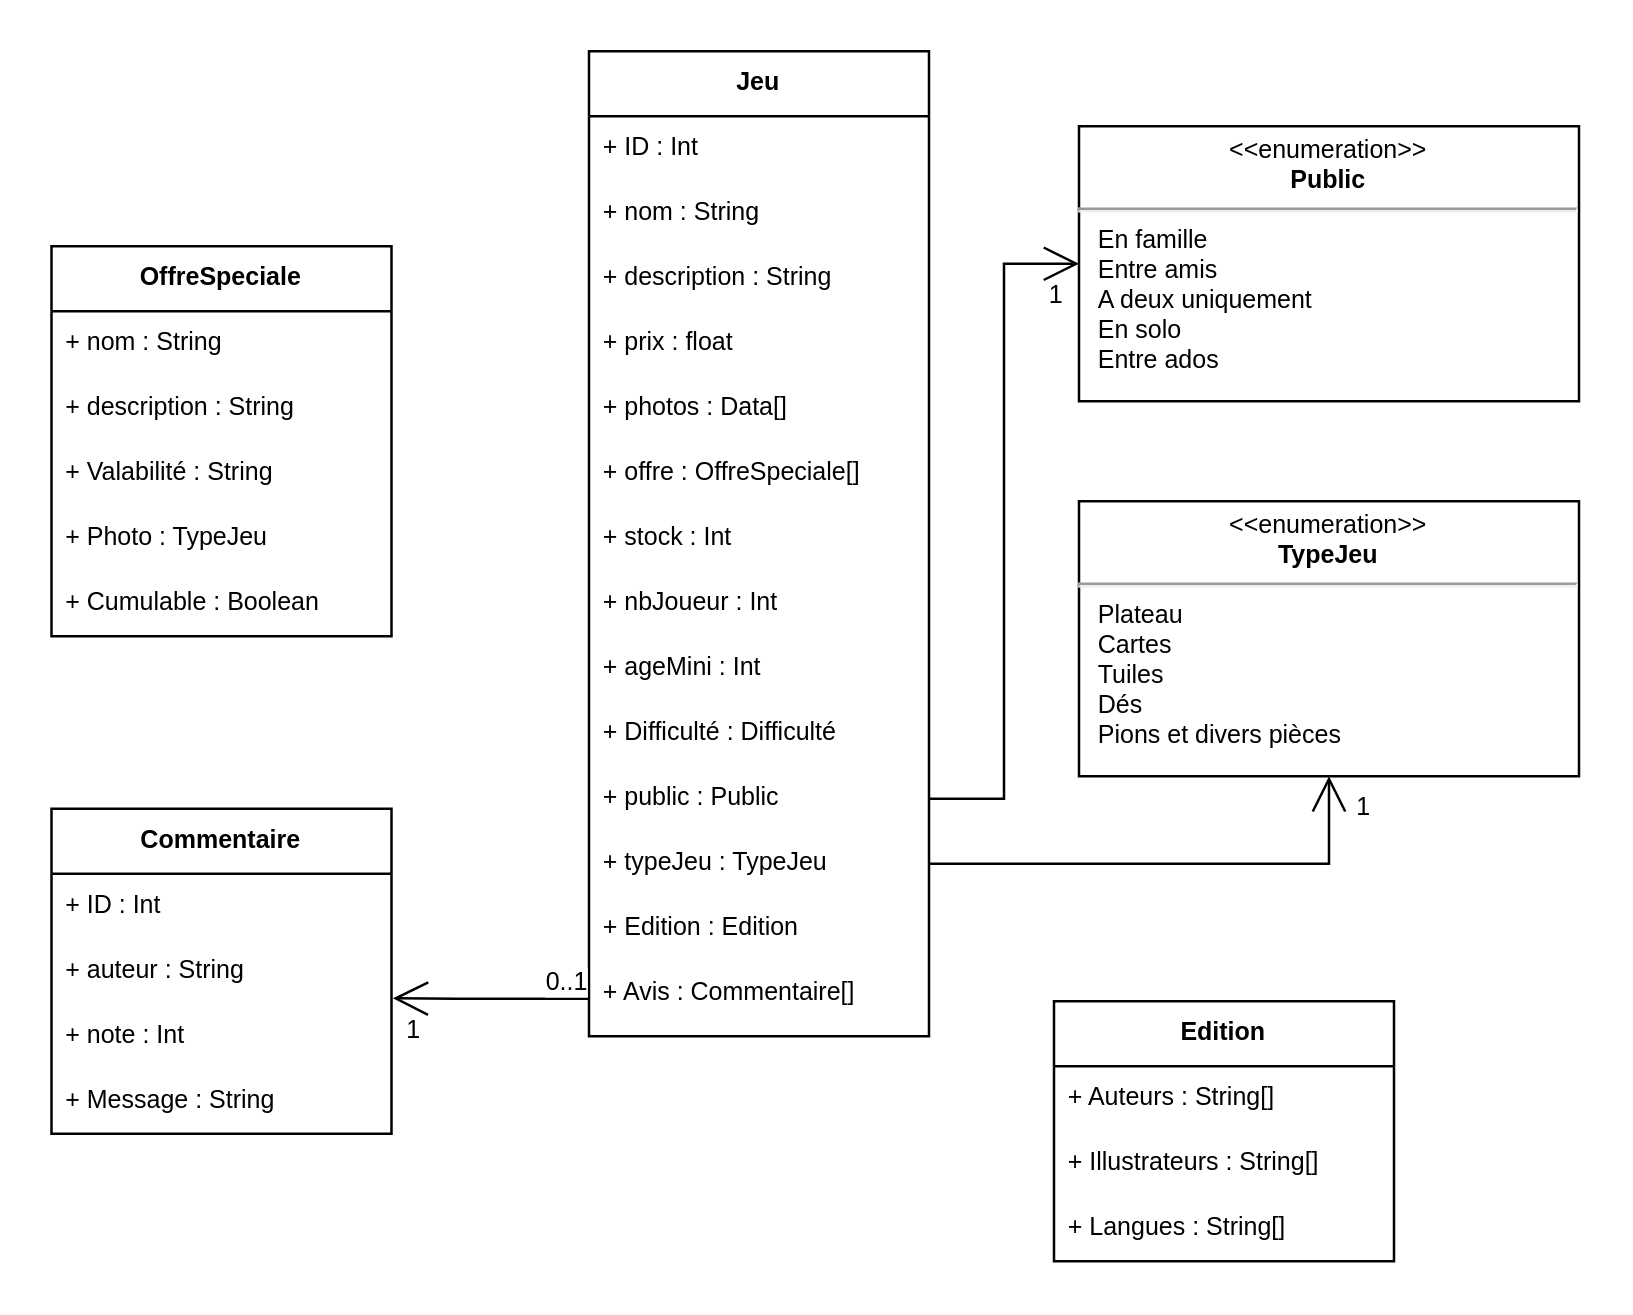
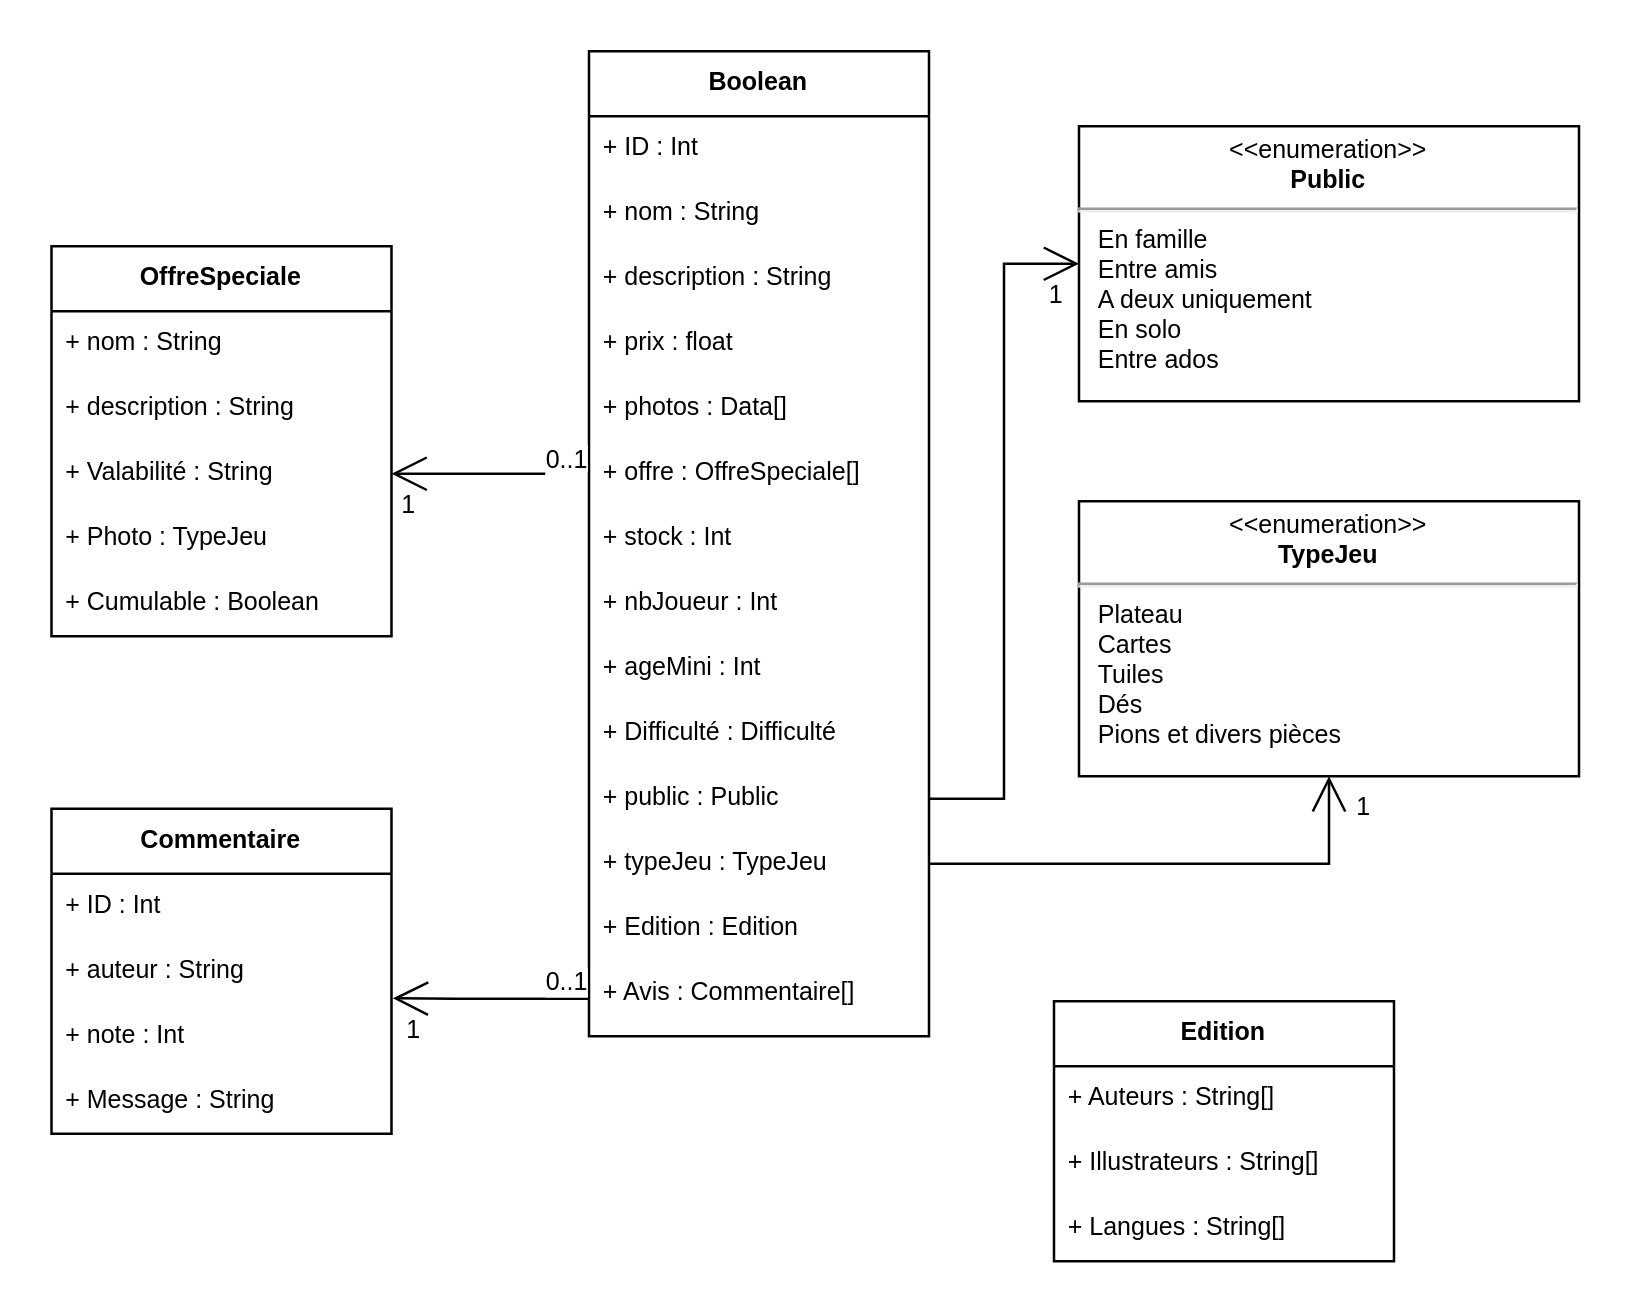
  <mxCell id="0" />
  <mxCell id="1" parent="0" />
- <mxCell id="2" value="Jeu" style="swimlane;fontStyle=1;align=center;verticalAlign=top;childLayout=stackLayout;horizontal=1;startSize=26;horizontalStack=0;resizeParent=1;resizeLast=0;collapsible=1;marginBottom=0;rounded=0;shadow=0;strokeWidth=1;fontSize=10;" parent="1" vertex="1"><mxGeometry x="235" y="20" width="136" height="394" as="geometry"><mxRectangle x="230" y="140" width="160" height="26" as="alternateBounds" /></mxGeometry></mxCell>
+ <mxCell id="2" value="Boolean" style="swimlane;fontStyle=1;align=center;verticalAlign=top;childLayout=stackLayout;horizontal=1;startSize=26;horizontalStack=0;resizeParent=1;resizeLast=0;collapsible=1;marginBottom=0;rounded=0;shadow=0;strokeWidth=1;fontSize=10;" parent="1" vertex="1"><mxGeometry x="235" y="20" width="136" height="394" as="geometry"><mxRectangle x="230" y="140" width="160" height="26" as="alternateBounds" /></mxGeometry></mxCell>
  <mxCell id="3" value="+ ID : Int " style="text;align=left;verticalAlign=top;spacingLeft=4;spacingRight=4;overflow=hidden;rotatable=0;points=[[0,0.5],[1,0.5]];portConstraint=eastwest;fontSize=10;" vertex="1" parent="2"><mxGeometry y="26" width="136" height="26" as="geometry" /></mxCell>
  <mxCell id="4" value="+ nom : String " style="text;align=left;verticalAlign=top;spacingLeft=4;spacingRight=4;overflow=hidden;rotatable=0;points=[[0,0.5],[1,0.5]];portConstraint=eastwest;fontSize=10;" parent="2" vertex="1"><mxGeometry y="52" width="136" height="26" as="geometry" /></mxCell>
  <mxCell id="5" value="+ description : String" style="text;align=left;verticalAlign=top;spacingLeft=4;spacingRight=4;overflow=hidden;rotatable=0;points=[[0,0.5],[1,0.5]];portConstraint=eastwest;rounded=0;shadow=0;html=0;fontSize=10;" parent="2" vertex="1"><mxGeometry y="78" width="136" height="26" as="geometry" /></mxCell>
  <mxCell id="6" value="+ prix : float" style="text;align=left;verticalAlign=top;spacingLeft=4;spacingRight=4;overflow=hidden;rotatable=0;points=[[0,0.5],[1,0.5]];portConstraint=eastwest;rounded=0;shadow=0;html=0;fontSize=10;" vertex="1" parent="2"><mxGeometry y="104" width="136" height="26" as="geometry" /></mxCell>
  <mxCell id="7" value="+ photos : Data[]" style="text;align=left;verticalAlign=top;spacingLeft=4;spacingRight=4;overflow=hidden;rotatable=0;points=[[0,0.5],[1,0.5]];portConstraint=eastwest;rounded=0;shadow=0;html=0;fontSize=10;" vertex="1" parent="2"><mxGeometry y="130" width="136" height="26" as="geometry" /></mxCell>
  <mxCell id="8" value="+ offre : OffreSpeciale[]" style="text;align=left;verticalAlign=top;spacingLeft=4;spacingRight=4;overflow=hidden;rotatable=0;points=[[0,0.5],[1,0.5]];portConstraint=eastwest;rounded=0;shadow=0;html=0;fontSize=10;" vertex="1" parent="2"><mxGeometry y="156" width="136" height="26" as="geometry" /></mxCell>
  <mxCell id="9" value="+ stock : Int " style="text;align=left;verticalAlign=top;spacingLeft=4;spacingRight=4;overflow=hidden;rotatable=0;points=[[0,0.5],[1,0.5]];portConstraint=eastwest;fontSize=10;" vertex="1" parent="2"><mxGeometry y="182" width="136" height="26" as="geometry" /></mxCell>
  <mxCell id="10" value="+ nbJoueur : Int" style="text;align=left;verticalAlign=top;spacingLeft=4;spacingRight=4;overflow=hidden;rotatable=0;points=[[0,0.5],[1,0.5]];portConstraint=eastwest;rounded=0;shadow=0;html=0;fontSize=10;" vertex="1" parent="2"><mxGeometry y="208" width="136" height="26" as="geometry" /></mxCell>
  <mxCell id="11" value="+ ageMini : Int" style="text;align=left;verticalAlign=top;spacingLeft=4;spacingRight=4;overflow=hidden;rotatable=0;points=[[0,0.5],[1,0.5]];portConstraint=eastwest;rounded=0;shadow=0;html=0;fontSize=10;" vertex="1" parent="2"><mxGeometry y="234" width="136" height="26" as="geometry" /></mxCell>
  <mxCell id="12" value="+ Difficulté : Difficulté" style="text;align=left;verticalAlign=top;spacingLeft=4;spacingRight=4;overflow=hidden;rotatable=0;points=[[0,0.5],[1,0.5]];portConstraint=eastwest;rounded=0;shadow=0;html=0;fontSize=10;" vertex="1" parent="2"><mxGeometry y="260" width="136" height="26" as="geometry" /></mxCell>
  <mxCell id="13" value="+ public : Public" style="text;align=left;verticalAlign=top;spacingLeft=4;spacingRight=4;overflow=hidden;rotatable=0;points=[[0,0.5],[1,0.5]];portConstraint=eastwest;rounded=0;shadow=0;html=0;fontSize=10;" vertex="1" parent="2"><mxGeometry y="286" width="136" height="26" as="geometry" /></mxCell>
  <mxCell id="14" value="+ typeJeu : TypeJeu" style="text;align=left;verticalAlign=top;spacingLeft=4;spacingRight=4;overflow=hidden;rotatable=0;points=[[0,0.5],[1,0.5]];portConstraint=eastwest;rounded=0;shadow=0;html=0;fontSize=10;" vertex="1" parent="2"><mxGeometry y="312" width="136" height="26" as="geometry" /></mxCell>
  <mxCell id="15" value="+ Edition : Edition" style="text;align=left;verticalAlign=top;spacingLeft=4;spacingRight=4;overflow=hidden;rotatable=0;points=[[0,0.5],[1,0.5]];portConstraint=eastwest;rounded=0;shadow=0;html=0;fontSize=10;" vertex="1" parent="2"><mxGeometry y="338" width="136" height="26" as="geometry" /></mxCell>
  <mxCell id="16" value="+ Avis : Commentaire[]" style="text;align=left;verticalAlign=top;spacingLeft=4;spacingRight=4;overflow=hidden;rotatable=0;points=[[0,0.5],[1,0.5]];portConstraint=eastwest;rounded=0;shadow=0;html=0;fontSize=10;" vertex="1" parent="2"><mxGeometry y="364" width="136" height="30" as="geometry" /></mxCell>
  <mxCell id="17" value="&lt;p style=&quot;margin: 0px ; margin-top: 4px ; text-align: center&quot;&gt;&amp;lt;&amp;lt;enumeration&amp;gt;&amp;gt;&lt;br&gt;&lt;b&gt;TypeJeu&lt;/b&gt;&lt;br&gt;&lt;/p&gt;&lt;hr&gt;&lt;p style=&quot;margin: 0px ; margin-left: 8px ; text-align: left&quot;&gt;Plateau&lt;/p&gt;&lt;p style=&quot;margin: 0px ; margin-left: 8px ; text-align: left&quot;&gt;Cartes&lt;/p&gt;&lt;p style=&quot;margin: 0px ; margin-left: 8px ; text-align: left&quot;&gt;Tuiles&lt;/p&gt;&lt;p style=&quot;margin: 0px ; margin-left: 8px ; text-align: left&quot;&gt;Dés&lt;/p&gt;&lt;p style=&quot;margin: 0px ; margin-left: 8px ; text-align: left&quot;&gt;Pions et divers pièces&lt;br&gt;&lt;/p&gt;" style="shape=rect;html=1;overflow=fill;whiteSpace=wrap;fontSize=10;" vertex="1" parent="1"><mxGeometry x="431" y="200" width="200" height="110" as="geometry" /></mxCell>
  <mxCell id="18" value="&lt;p style=&quot;margin: 0px ; margin-top: 4px ; text-align: center&quot;&gt;&amp;lt;&amp;lt;enumeration&amp;gt;&amp;gt;&lt;br&gt;&lt;b&gt;Public&lt;/b&gt;&lt;br&gt;&lt;/p&gt;&lt;hr&gt;&lt;p style=&quot;margin: 0px ; margin-left: 8px ; text-align: left&quot;&gt;En famille&lt;br&gt;&lt;/p&gt;&lt;p style=&quot;margin: 0px ; margin-left: 8px ; text-align: left&quot;&gt;Entre amis&lt;br&gt;&lt;/p&gt;&lt;p style=&quot;margin: 0px ; margin-left: 8px ; text-align: left&quot;&gt;A deux uniquement&lt;/p&gt;&lt;p style=&quot;margin: 0px ; margin-left: 8px ; text-align: left&quot;&gt;En solo&lt;br&gt;&lt;/p&gt;&lt;p style=&quot;margin: 0px ; margin-left: 8px ; text-align: left&quot;&gt;Entre ados&lt;br&gt;&lt;/p&gt;" style="shape=rect;html=1;overflow=fill;whiteSpace=wrap;fontSize=10;" vertex="1" parent="1"><mxGeometry x="431" y="50" width="200" height="110" as="geometry" /></mxCell>
  <mxCell id="19" value="" style="endArrow=open;html=1;endSize=12;startArrow=none;startSize=14;startFill=0;rounded=0;fontSize=10;exitX=1;exitY=0.5;exitDx=0;exitDy=0;entryX=0.5;entryY=1;entryDx=0;entryDy=0;edgeStyle=orthogonalEdgeStyle;" edge="1" parent="1" source="14" target="17"><mxGeometry x="0.046" y="21" relative="1" as="geometry"><mxPoint x="381" y="300" as="sourcePoint" /><mxPoint x="528" y="310.78" as="targetPoint" /><mxPoint as="offset" /></mxGeometry></mxCell>
  <mxCell id="20" value="1" style="edgeLabel;resizable=0;html=1;align=right;verticalAlign=top;fontSize=10;" connectable="0" vertex="1" parent="19"><mxGeometry x="1" relative="1" as="geometry"><mxPoint x="17" as="offset" /></mxGeometry></mxCell>
  <mxCell id="21" value="" style="endArrow=open;html=1;endSize=12;startArrow=none;startSize=14;startFill=0;rounded=0;fontSize=10;exitX=1;exitY=0.5;exitDx=0;exitDy=0;entryX=0;entryY=0.5;entryDx=0;entryDy=0;edgeStyle=orthogonalEdgeStyle;" edge="1" parent="1" source="13" target="18"><mxGeometry x="0.046" y="21" relative="1" as="geometry"><mxPoint x="404.97" y="116" as="sourcePoint" /><mxPoint x="570.97" y="158" as="targetPoint" /><mxPoint as="offset" /></mxGeometry></mxCell>
  <mxCell id="22" value="1" style="edgeLabel;resizable=0;html=1;align=right;verticalAlign=top;fontSize=10;" connectable="0" vertex="1" parent="21"><mxGeometry x="1" relative="1" as="geometry"><mxPoint x="-6" as="offset" /></mxGeometry></mxCell>
  <mxCell id="23" value="Edition" style="swimlane;fontStyle=1;align=center;verticalAlign=top;childLayout=stackLayout;horizontal=1;startSize=26;horizontalStack=0;resizeParent=1;resizeLast=0;collapsible=1;marginBottom=0;rounded=0;shadow=0;strokeWidth=1;fontSize=10;" vertex="1" parent="1"><mxGeometry x="421" y="400" width="136" height="104" as="geometry"><mxRectangle x="230" y="140" width="160" height="26" as="alternateBounds" /></mxGeometry></mxCell>
  <mxCell id="24" value="+ Auteurs : String[] " style="text;align=left;verticalAlign=top;spacingLeft=4;spacingRight=4;overflow=hidden;rotatable=0;points=[[0,0.5],[1,0.5]];portConstraint=eastwest;fontSize=10;" vertex="1" parent="23"><mxGeometry y="26" width="136" height="26" as="geometry" /></mxCell>
  <mxCell id="25" value="+ Illustrateurs : String[] " style="text;align=left;verticalAlign=top;spacingLeft=4;spacingRight=4;overflow=hidden;rotatable=0;points=[[0,0.5],[1,0.5]];portConstraint=eastwest;fontSize=10;" vertex="1" parent="23"><mxGeometry y="52" width="136" height="26" as="geometry" /></mxCell>
  <mxCell id="26" value="+ Langues : String[] " style="text;align=left;verticalAlign=top;spacingLeft=4;spacingRight=4;overflow=hidden;rotatable=0;points=[[0,0.5],[1,0.5]];portConstraint=eastwest;fontSize=10;" vertex="1" parent="23"><mxGeometry y="78" width="136" height="26" as="geometry" /></mxCell>
  <mxCell id="27" value="Commentaire" style="swimlane;fontStyle=1;align=center;verticalAlign=top;childLayout=stackLayout;horizontal=1;startSize=26;horizontalStack=0;resizeParent=1;resizeLast=0;collapsible=1;marginBottom=0;rounded=0;shadow=0;strokeWidth=1;fontSize=10;" vertex="1" parent="1"><mxGeometry x="20" y="323" width="136" height="130" as="geometry"><mxRectangle x="230" y="140" width="160" height="26" as="alternateBounds" /></mxGeometry></mxCell>
  <mxCell id="28" value="+ ID : Int " style="text;align=left;verticalAlign=top;spacingLeft=4;spacingRight=4;overflow=hidden;rotatable=0;points=[[0,0.5],[1,0.5]];portConstraint=eastwest;fontSize=10;" vertex="1" parent="27"><mxGeometry y="26" width="136" height="26" as="geometry" /></mxCell>
  <mxCell id="29" value="+ auteur : String" style="text;align=left;verticalAlign=top;spacingLeft=4;spacingRight=4;overflow=hidden;rotatable=0;points=[[0,0.5],[1,0.5]];portConstraint=eastwest;fontSize=10;" vertex="1" parent="27"><mxGeometry y="52" width="136" height="26" as="geometry" /></mxCell>
  <mxCell id="30" value="+ note : Int " style="text;align=left;verticalAlign=top;spacingLeft=4;spacingRight=4;overflow=hidden;rotatable=0;points=[[0,0.5],[1,0.5]];portConstraint=eastwest;fontSize=10;" vertex="1" parent="27"><mxGeometry y="78" width="136" height="26" as="geometry" /></mxCell>
  <mxCell id="31" value="+ Message : String " style="text;align=left;verticalAlign=top;spacingLeft=4;spacingRight=4;overflow=hidden;rotatable=0;points=[[0,0.5],[1,0.5]];portConstraint=eastwest;fontSize=10;" vertex="1" parent="27"><mxGeometry y="104" width="136" height="26" as="geometry" /></mxCell>
  <mxCell id="32" value="" style="endArrow=open;html=1;endSize=12;startArrow=none;startSize=14;startFill=0;rounded=0;fontSize=10;exitX=0;exitY=0.5;exitDx=0;exitDy=0;edgeStyle=orthogonalEdgeStyle;entryX=1.004;entryY=0.916;entryDx=0;entryDy=0;entryPerimeter=0;" edge="1" parent="1" source="16" target="29"><mxGeometry x="0.046" y="21" relative="1" as="geometry"><mxPoint x="381" y="277" as="sourcePoint" /><mxPoint x="181" y="380" as="targetPoint" /><mxPoint as="offset" /><Array as="points"><mxPoint x="181" y="399" /></Array></mxGeometry></mxCell>
  <mxCell id="33" value="1" style="edgeLabel;resizable=0;html=1;align=right;verticalAlign=top;fontSize=10;" connectable="0" vertex="1" parent="32"><mxGeometry x="1" relative="1" as="geometry"><mxPoint x="11" as="offset" /></mxGeometry></mxCell>
  <mxCell id="34" value="0..1" style="edgeLabel;html=1;align=center;verticalAlign=middle;resizable=0;points=[];fontSize=10;" vertex="1" connectable="0" parent="32"><mxGeometry x="-0.869" y="1" relative="1" as="geometry"><mxPoint x="-5" y="-9" as="offset" /></mxGeometry></mxCell>
  <mxCell id="35" value="OffreSpeciale" style="swimlane;fontStyle=1;align=center;verticalAlign=top;childLayout=stackLayout;horizontal=1;startSize=26;horizontalStack=0;resizeParent=1;resizeLast=0;collapsible=1;marginBottom=0;rounded=0;shadow=0;strokeWidth=1;fontSize=10;" vertex="1" parent="1"><mxGeometry x="20" y="98" width="136" height="156" as="geometry"><mxRectangle x="230" y="140" width="160" height="26" as="alternateBounds" /></mxGeometry></mxCell>
  <mxCell id="36" value="+ nom : String " style="text;align=left;verticalAlign=top;spacingLeft=4;spacingRight=4;overflow=hidden;rotatable=0;points=[[0,0.5],[1,0.5]];portConstraint=eastwest;fontSize=10;" vertex="1" parent="35"><mxGeometry y="26" width="136" height="26" as="geometry" /></mxCell>
  <mxCell id="37" value="+ description : String" style="text;align=left;verticalAlign=top;spacingLeft=4;spacingRight=4;overflow=hidden;rotatable=0;points=[[0,0.5],[1,0.5]];portConstraint=eastwest;fontSize=10;" vertex="1" parent="35"><mxGeometry y="52" width="136" height="26" as="geometry" /></mxCell>
  <mxCell id="38" value="+ Valabilité : String " style="text;align=left;verticalAlign=top;spacingLeft=4;spacingRight=4;overflow=hidden;rotatable=0;points=[[0,0.5],[1,0.5]];portConstraint=eastwest;fontSize=10;" vertex="1" parent="35"><mxGeometry y="78" width="136" height="26" as="geometry" /></mxCell>
  <mxCell id="39" value="+ Photo : TypeJeu " style="text;align=left;verticalAlign=top;spacingLeft=4;spacingRight=4;overflow=hidden;rotatable=0;points=[[0,0.5],[1,0.5]];portConstraint=eastwest;fontSize=10;" vertex="1" parent="35"><mxGeometry y="104" width="136" height="26" as="geometry" /></mxCell>
  <mxCell id="40" value="+ Cumulable : Boolean " style="text;align=left;verticalAlign=top;spacingLeft=4;spacingRight=4;overflow=hidden;rotatable=0;points=[[0,0.5],[1,0.5]];portConstraint=eastwest;fontSize=10;" vertex="1" parent="35"><mxGeometry y="130" width="136" height="26" as="geometry" /></mxCell>
+ <mxCell id="41" value="" style="endArrow=open;html=1;endSize=12;startArrow=none;startSize=14;startFill=0;rounded=0;fontSize=10;entryX=1;entryY=0.5;entryDx=0;entryDy=0;exitX=0;exitY=0.5;exitDx=0;exitDy=0;edgeStyle=orthogonalEdgeStyle;" edge="1" parent="1" source="8" target="38"><mxGeometry x="0.046" y="21" relative="1" as="geometry"><mxPoint x="235" y="205" as="sourcePoint" /><mxPoint x="77" y="203" as="targetPoint" /><mxPoint as="offset" /></mxGeometry></mxCell>
+ <mxCell id="42" value="1" style="edgeLabel;resizable=0;html=1;align=right;verticalAlign=top;fontSize=10;" connectable="0" vertex="1" parent="41"><mxGeometry x="1" relative="1" as="geometry"><mxPoint x="10" as="offset" /></mxGeometry></mxCell>
+ <mxCell id="43" value="0..1" style="edgeLabel;html=1;align=center;verticalAlign=middle;resizable=0;points=[];fontSize=10;" vertex="1" connectable="0" parent="41"><mxGeometry x="-0.869" y="1" relative="1" as="geometry"><mxPoint x="-5" y="-8" as="offset" /></mxGeometry></mxCell>
